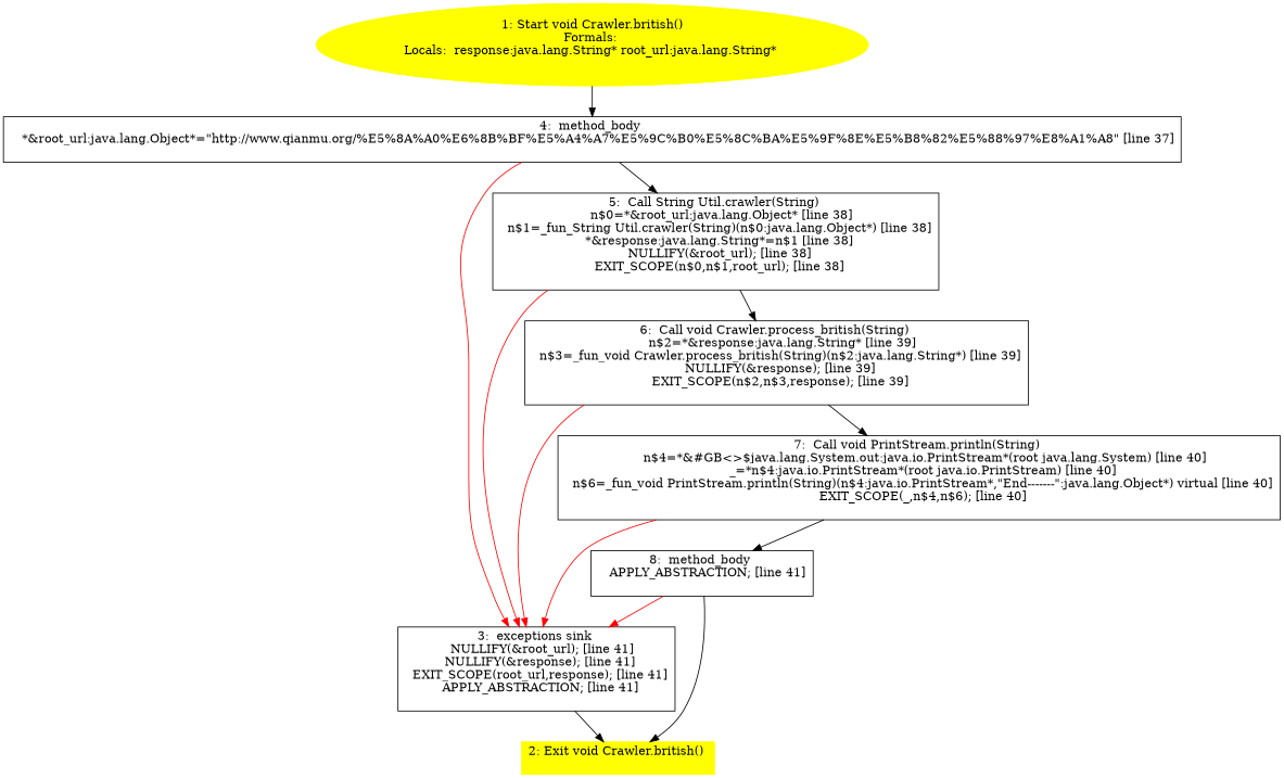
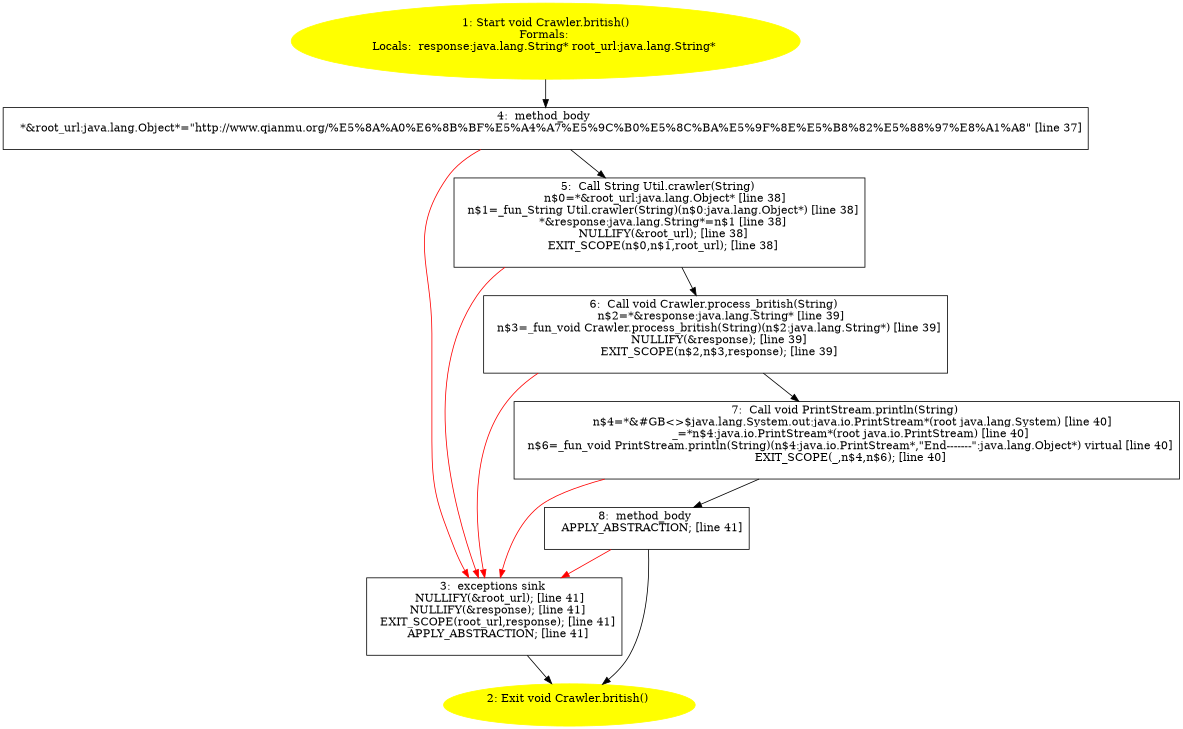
  digraph {
    node [shape=box]
    n1 [color=yellow label="1: Start void Crawler.british()\nFormals: \nLocals:  response:java.lang.String* root_url:java.lang.String* \n  " style=filled shape=""]
    n2 [label="4:  method_body \n   *&root_url:java.lang.Object*=\"http://www.qianmu.org/%E5%8A%A0%E6%8B%BF%E5%A4%A7%E5%9C%B0%E5%8C%BA%E5%9F%8E%E5%B8%82%E5%88%97%E8%A1%A8\" [line 37]\n "]
    n3 [label="3:  exceptions sink \n   NULLIFY(&root_url); [line 41]\n  NULLIFY(&response); [line 41]\n  EXIT_SCOPE(root_url,response); [line 41]\n  APPLY_ABSTRACTION; [line 41]\n "]
    n4 [label="5:  Call String Util.crawler(String) \n   n$0=*&root_url:java.lang.Object* [line 38]\n  n$1=_fun_String Util.crawler(String)(n$0:java.lang.Object*) [line 38]\n  *&response:java.lang.String*=n$1 [line 38]\n  NULLIFY(&root_url); [line 38]\n  EXIT_SCOPE(n$0,n$1,root_url); [line 38]\n "]
-   n5 [color=yellow label="2: Exit void Crawler.british() \n  " style=filled]
+   n5 [color=yellow label="2: Exit void Crawler.british() \n  " style=filled shape=""]
    n6 [label="6:  Call void Crawler.process_british(String) \n   n$2=*&response:java.lang.String* [line 39]\n  n$3=_fun_void Crawler.process_british(String)(n$2:java.lang.String*) [line 39]\n  NULLIFY(&response); [line 39]\n  EXIT_SCOPE(n$2,n$3,response); [line 39]\n "]
    n7 [label="7:  Call void PrintStream.println(String) \n   n$4=*&#GB<>$java.lang.System.out:java.io.PrintStream*(root java.lang.System) [line 40]\n  _=*n$4:java.io.PrintStream*(root java.io.PrintStream) [line 40]\n  n$6=_fun_void PrintStream.println(String)(n$4:java.io.PrintStream*,\"End-------\":java.lang.Object*) virtual [line 40]\n  EXIT_SCOPE(_,n$4,n$6); [line 40]\n "]
    n8 [label="8:  method_body \n   APPLY_ABSTRACTION; [line 41]\n "]
    n1 -> n2
    n2 -> n3 [color=red]
    n2 -> n4
    n3 -> n5
    n4 -> n3 [color=red]
    n4 -> n6
    n6 -> n3 [color=red]
    n6 -> n7
    n7 -> n3 [color=red]
    n7 -> n8
    n8 -> n3 [color=red]
    n8 -> n5
  }
